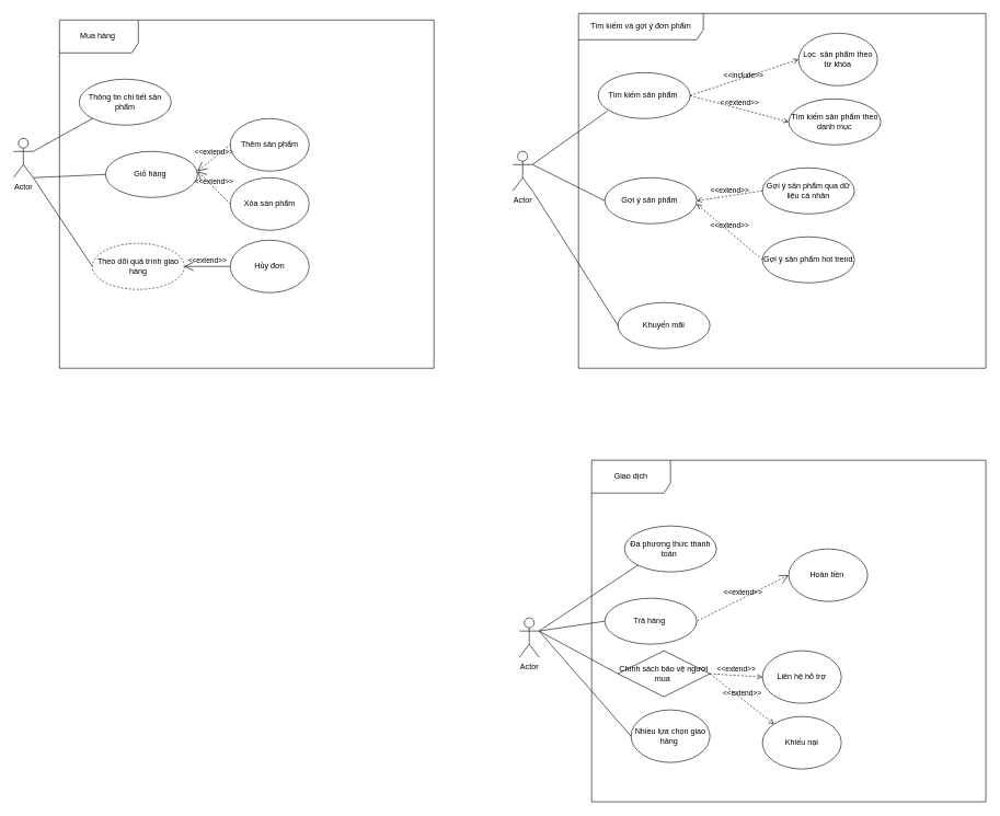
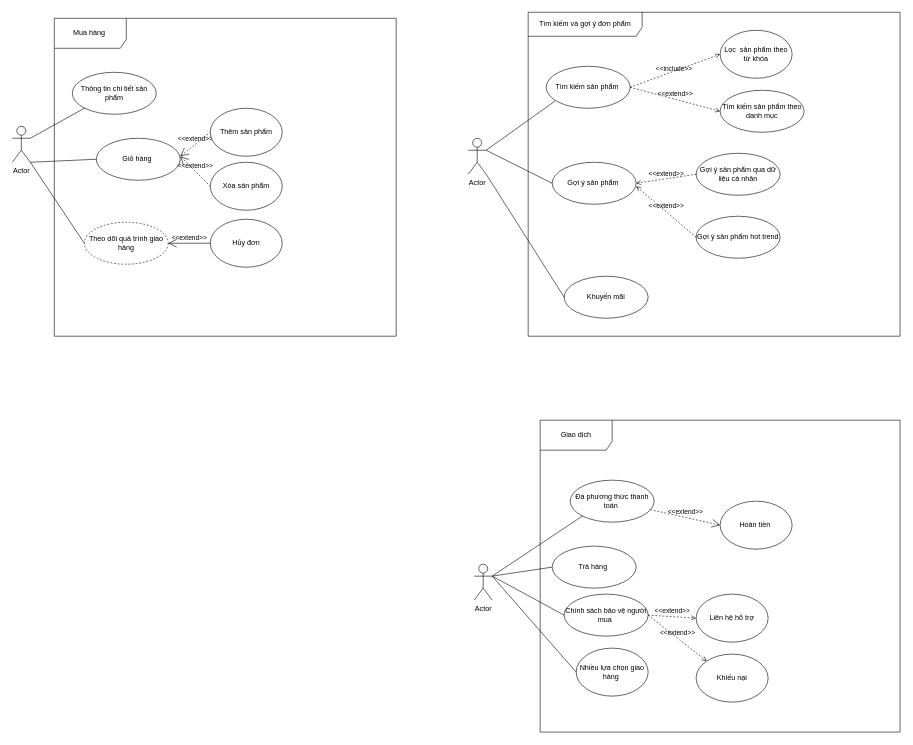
  <mxCell id="0" />
  <mxCell id="1" parent="0" />
  <mxCell id="2" value="Actor" style="shape=umlActor;verticalLabelPosition=bottom;verticalAlign=top;html=1;" parent="1" vertex="1"><mxGeometry x="780" y="230" width="30" height="60" as="geometry" /></mxCell>
  <mxCell id="3" value="Tìm kiếm sản phẩm&amp;nbsp;" style="ellipse;whiteSpace=wrap;html=1;" parent="1" vertex="1"><mxGeometry x="910" y="110" width="140" height="70" as="geometry" /></mxCell>
  <mxCell id="4" value="Tìm kiếm sản phẩm theo danh mục" style="ellipse;whiteSpace=wrap;html=1;" parent="1" vertex="1"><mxGeometry x="1200" y="150" width="140" height="70" as="geometry" /></mxCell>
  <mxCell id="5" value="Gợi ý sản phẩm&amp;nbsp;" style="ellipse;whiteSpace=wrap;html=1;" parent="1" vertex="1"><mxGeometry x="920" y="270" width="140" height="70" as="geometry" /></mxCell>
  <mxCell id="6" value="Khuyến mãi" style="ellipse;whiteSpace=wrap;html=1;" parent="1" vertex="1"><mxGeometry x="940" y="460" width="140" height="70" as="geometry" /></mxCell>
  <mxCell id="7" value="Gợi ý sản phẩm qua dữ liệu cá nhân" style="ellipse;whiteSpace=wrap;html=1;" parent="1" vertex="1"><mxGeometry x="1160" y="255" width="140" height="70" as="geometry" /></mxCell>
  <mxCell id="8" value="Gợi ý sản phẩm hot trend" style="ellipse;whiteSpace=wrap;html=1;" parent="1" vertex="1"><mxGeometry x="1160" y="360" width="140" height="70" as="geometry" /></mxCell>
  <mxCell id="9" value="Tìm kiếm và gợi ý đơn phẩm" style="shape=umlFrame;whiteSpace=wrap;html=1;pointerEvents=0;width=190;height=40;" parent="1" vertex="1"><mxGeometry x="880" y="20" width="620" height="540" as="geometry" /></mxCell>
  <mxCell id="10" value="" style="endArrow=none;html=1;rounded=0;exitX=1;exitY=0.333;exitDx=0;exitDy=0;exitPerimeter=0;entryX=0.105;entryY=0.829;entryDx=0;entryDy=0;entryPerimeter=0;" parent="1" source="2" target="3" edge="1"><mxGeometry relative="1" as="geometry"><mxPoint x="1070" y="210" as="sourcePoint" /><mxPoint x="1230" y="210" as="targetPoint" /></mxGeometry></mxCell>
  <mxCell id="11" value="" style="endArrow=none;html=1;rounded=0;exitX=1;exitY=0.333;exitDx=0;exitDy=0;exitPerimeter=0;entryX=0;entryY=0.5;entryDx=0;entryDy=0;" parent="1" source="2" target="5" edge="1"><mxGeometry relative="1" as="geometry"><mxPoint x="1070" y="210" as="sourcePoint" /><mxPoint x="1230" y="210" as="targetPoint" /></mxGeometry></mxCell>
  <mxCell id="12" value="" style="endArrow=none;html=1;rounded=0;exitX=1;exitY=1;exitDx=0;exitDy=0;exitPerimeter=0;entryX=0;entryY=0.5;entryDx=0;entryDy=0;" parent="1" source="2" target="6" edge="1"><mxGeometry relative="1" as="geometry"><mxPoint x="960" y="260" as="sourcePoint" /><mxPoint x="1230" y="210" as="targetPoint" /></mxGeometry></mxCell>
  <mxCell id="13" value="Mua hàng&amp;nbsp;" style="shape=umlFrame;whiteSpace=wrap;html=1;pointerEvents=0;width=120;height=50;" parent="1" vertex="1"><mxGeometry x="90" y="30" width="570" height="530" as="geometry" /></mxCell>
  <mxCell id="14" value="Thông tin chi tiết sản phẩm" style="ellipse;whiteSpace=wrap;html=1;" parent="1" vertex="1"><mxGeometry x="120" y="120" width="140" height="70" as="geometry" /></mxCell>
  <mxCell id="15" value="Giỏ hàng&amp;nbsp;" style="ellipse;whiteSpace=wrap;html=1;" parent="1" vertex="1"><mxGeometry x="160" y="230" width="140" height="70" as="geometry" /></mxCell>
  <mxCell id="16" value="Theo dõi quá trình giao hàng" style="ellipse;whiteSpace=wrap;html=1;dashed=1;" parent="1" vertex="1"><mxGeometry x="140" y="370" width="140" height="70" as="geometry" /></mxCell>
  <mxCell id="17" value="Actor" style="shape=umlActor;verticalLabelPosition=bottom;verticalAlign=top;html=1;" parent="1" vertex="1"><mxGeometry x="20" y="210" width="30" height="60" as="geometry" /></mxCell>
  <mxCell id="18" value="" style="endArrow=none;html=1;rounded=0;exitX=1;exitY=0.333;exitDx=0;exitDy=0;exitPerimeter=0;entryX=0;entryY=1;entryDx=0;entryDy=0;" parent="1" source="17" target="14" edge="1"><mxGeometry relative="1" as="geometry"><mxPoint x="150" y="180" as="sourcePoint" /><mxPoint x="310" y="180" as="targetPoint" /></mxGeometry></mxCell>
  <mxCell id="19" value="" style="endArrow=none;html=1;rounded=0;exitX=1;exitY=1;exitDx=0;exitDy=0;exitPerimeter=0;entryX=0;entryY=0.5;entryDx=0;entryDy=0;" parent="1" source="17" target="15" edge="1"><mxGeometry relative="1" as="geometry"><mxPoint x="150" y="180" as="sourcePoint" /><mxPoint x="310" y="180" as="targetPoint" /></mxGeometry></mxCell>
  <mxCell id="20" value="" style="endArrow=none;html=1;rounded=0;exitX=1;exitY=1;exitDx=0;exitDy=0;exitPerimeter=0;entryX=0;entryY=0.5;entryDx=0;entryDy=0;" parent="1" source="17" target="16" edge="1"><mxGeometry relative="1" as="geometry"><mxPoint x="150" y="180" as="sourcePoint" /><mxPoint x="310" y="180" as="targetPoint" /></mxGeometry></mxCell>
  <mxCell id="21" value="&amp;lt;&amp;lt;include&amp;gt;&amp;gt;" style="html=1;verticalAlign=bottom;labelBackgroundColor=none;endArrow=open;endFill=0;dashed=1;rounded=0;entryX=0;entryY=0.5;entryDx=0;entryDy=0;exitX=1;exitY=0.5;exitDx=0;exitDy=0;" parent="1" source="3" target="22" edge="1"><mxGeometry x="-0.044" y="-6" width="160" relative="1" as="geometry"><mxPoint x="1050" y="130" as="sourcePoint" /><mxPoint x="1050" y="145" as="targetPoint" /><mxPoint as="offset" /></mxGeometry></mxCell>
- <mxCell id="22" value="Lọc&amp;nbsp; sản phẩm theo từ khóa" style="ellipse;whiteSpace=wrap;html=1;" parent="1" vertex="1"><mxGeometry x="1215" y="50" width="120" height="80" as="geometry" /></mxCell>
+ <mxCell id="22" value="Lọc&amp;nbsp; sản phẩm theo từ khóa" style="ellipse;whiteSpace=wrap;html=1;" parent="1" vertex="1"><mxGeometry x="1200" y="50" width="120" height="80" as="geometry" /></mxCell>
  <mxCell id="23" value="&amp;lt;&amp;lt;extend&amp;gt;&amp;gt;" style="html=1;verticalAlign=bottom;labelBackgroundColor=none;endArrow=open;endFill=0;dashed=1;rounded=0;exitX=0;exitY=0.5;exitDx=0;exitDy=0;entryX=1;entryY=0.5;entryDx=0;entryDy=0;" parent="1" source="7" target="5" edge="1"><mxGeometry width="160" relative="1" as="geometry"><mxPoint x="1180" y="270" as="sourcePoint" /><mxPoint x="1340" y="270" as="targetPoint" /></mxGeometry></mxCell>
  <mxCell id="24" value="&amp;lt;&amp;lt;extend&amp;gt;&amp;gt;" style="html=1;verticalAlign=bottom;labelBackgroundColor=none;endArrow=open;endFill=0;dashed=1;rounded=0;exitX=0;exitY=0.5;exitDx=0;exitDy=0;" parent="1" source="8" edge="1"><mxGeometry width="160" relative="1" as="geometry"><mxPoint x="1200" y="310" as="sourcePoint" /><mxPoint x="1060" y="310" as="targetPoint" /></mxGeometry></mxCell>
  <mxCell id="25" value="&amp;lt;&amp;lt;extend&amp;gt;&amp;gt;" style="html=1;verticalAlign=bottom;labelBackgroundColor=none;endArrow=open;endFill=0;dashed=1;rounded=0;exitX=1;exitY=0.5;exitDx=0;exitDy=0;entryX=0;entryY=0.5;entryDx=0;entryDy=0;" parent="1" source="3" target="4" edge="1"><mxGeometry width="160" relative="1" as="geometry"><mxPoint x="1170" y="300" as="sourcePoint" /><mxPoint x="1070" y="315" as="targetPoint" /></mxGeometry></mxCell>
  <mxCell id="26" value="&amp;lt;&amp;lt;extend&amp;gt;&amp;gt;" style="edgeStyle=none;html=1;startArrow=open;endArrow=none;startSize=12;verticalAlign=bottom;dashed=1;labelBackgroundColor=none;rounded=0;entryX=0;entryY=0.5;entryDx=0;entryDy=0;" parent="1" target="29" edge="1"><mxGeometry width="160" relative="1" as="geometry"><mxPoint x="300" y="260" as="sourcePoint" /><mxPoint x="460" y="260" as="targetPoint" /></mxGeometry></mxCell>
  <mxCell id="27" value="&amp;lt;&amp;lt;extend&amp;gt;&amp;gt;" style="edgeStyle=none;html=1;startArrow=open;endArrow=none;startSize=12;verticalAlign=bottom;dashed=1;labelBackgroundColor=none;rounded=0;entryX=0;entryY=0.5;entryDx=0;entryDy=0;" parent="1" target="28" edge="1"><mxGeometry width="160" relative="1" as="geometry"><mxPoint x="300" y="260" as="sourcePoint" /><mxPoint x="460" y="260" as="targetPoint" /></mxGeometry></mxCell>
  <mxCell id="28" value="Thêm sản phẩm" style="ellipse;whiteSpace=wrap;html=1;" parent="1" vertex="1"><mxGeometry x="350" y="180" width="120" height="80" as="geometry" /></mxCell>
  <mxCell id="29" value="Xóa sán phẩm" style="ellipse;whiteSpace=wrap;html=1;" parent="1" vertex="1"><mxGeometry x="350" y="270" width="120" height="80" as="geometry" /></mxCell>
  <mxCell id="30" value="Hủy đơn" style="ellipse;whiteSpace=wrap;html=1;" parent="1" vertex="1"><mxGeometry x="350" y="365" width="120" height="80" as="geometry" /></mxCell>
  <mxCell id="31" value="&amp;lt;&amp;lt;extend&amp;gt;&amp;gt;" style="edgeStyle=none;html=1;startArrow=open;endArrow=none;startSize=12;verticalAlign=bottom;dashed=0;labelBackgroundColor=none;rounded=0;exitX=1;exitY=0.5;exitDx=0;exitDy=0;entryX=0;entryY=0.5;entryDx=0;entryDy=0;" parent="1" source="16" target="30" edge="1"><mxGeometry width="160" relative="1" as="geometry"><mxPoint x="300" y="260" as="sourcePoint" /><mxPoint x="460" y="260" as="targetPoint" /></mxGeometry></mxCell>
  <mxCell id="32" value="Giao dịch" style="shape=umlFrame;whiteSpace=wrap;html=1;pointerEvents=0;width=120;height=50;" parent="1" vertex="1"><mxGeometry x="900" y="700" width="600" height="520" as="geometry" /></mxCell>
  <mxCell id="33" value="Đa phương thức thanh toán&amp;nbsp;" style="ellipse;whiteSpace=wrap;html=1;" parent="1" vertex="1"><mxGeometry x="950" y="800" width="140" height="70" as="geometry" /></mxCell>
- <mxCell id="34" value="Chính sách bảo vệ người mua&amp;nbsp;" style="rhombus;whiteSpace=wrap;html=1;" parent="1" vertex="1"><mxGeometry x="940" y="990" width="140" height="70" as="geometry" /></mxCell>
+ <mxCell id="34" value="Chính sách bảo vệ người mua&amp;nbsp;" style="ellipse;whiteSpace=wrap;html=1;" parent="1" vertex="1"><mxGeometry x="940" y="990" width="140" height="70" as="geometry" /></mxCell>
  <mxCell id="35" value="" style="endArrow=none;html=1;rounded=0;exitX=1;exitY=0.333;exitDx=0;exitDy=0;exitPerimeter=0;entryX=0;entryY=1;entryDx=0;entryDy=0;" parent="1" source="38" target="33" edge="1"><mxGeometry relative="1" as="geometry"><mxPoint x="860" y="900" as="sourcePoint" /><mxPoint x="1120" y="850" as="targetPoint" /></mxGeometry></mxCell>
  <mxCell id="36" value="" style="endArrow=none;html=1;rounded=0;exitX=1;exitY=0.333;exitDx=0;exitDy=0;exitPerimeter=0;entryX=0;entryY=0.5;entryDx=0;entryDy=0;" parent="1" source="38" target="43" edge="1"><mxGeometry relative="1" as="geometry"><mxPoint x="860" y="940" as="sourcePoint" /><mxPoint x="1120" y="850" as="targetPoint" /></mxGeometry></mxCell>
  <mxCell id="37" value="" style="endArrow=none;html=1;rounded=0;entryX=0;entryY=0.5;entryDx=0;entryDy=0;exitX=1;exitY=0.333;exitDx=0;exitDy=0;exitPerimeter=0;" parent="1" source="38" target="34" edge="1"><mxGeometry relative="1" as="geometry"><mxPoint x="860" y="940" as="sourcePoint" /><mxPoint x="1120" y="850" as="targetPoint" /></mxGeometry></mxCell>
  <mxCell id="38" value="Actor" style="shape=umlActor;verticalLabelPosition=bottom;verticalAlign=top;html=1;outlineConnect=0;" parent="1" vertex="1"><mxGeometry x="790" y="940" width="30" height="60" as="geometry" /></mxCell>
  <mxCell id="39" value="Nhiều lựa chọn giao hàng&amp;nbsp;" style="ellipse;whiteSpace=wrap;html=1;" parent="1" vertex="1"><mxGeometry x="960" y="1080" width="120" height="80" as="geometry" /></mxCell>
  <mxCell id="40" value="" style="endArrow=none;html=1;rounded=0;exitX=1;exitY=0.333;exitDx=0;exitDy=0;exitPerimeter=0;entryX=0;entryY=0.5;entryDx=0;entryDy=0;" parent="1" source="38" target="39" edge="1"><mxGeometry relative="1" as="geometry"><mxPoint x="830" y="970" as="sourcePoint" /><mxPoint x="940" y="925" as="targetPoint" /></mxGeometry></mxCell>
  <mxCell id="41" value="Hoàn tiền&amp;nbsp;" style="ellipse;whiteSpace=wrap;html=1;" parent="1" vertex="1"><mxGeometry x="1200" y="835" width="120" height="80" as="geometry" /></mxCell>
- <mxCell id="42" value="&amp;lt;&amp;lt;extend&amp;gt;&amp;gt;" style="edgeStyle=none;html=1;startArrow=open;endArrow=none;startSize=12;verticalAlign=bottom;dashed=1;labelBackgroundColor=none;rounded=0;exitX=0;exitY=0.5;exitDx=0;exitDy=0;entryX=1;entryY=0.5;entryDx=0;entryDy=0;" parent="1" source="41" target="43" edge="1"><mxGeometry width="160" relative="1" as="geometry"><mxPoint x="1110" y="1100" as="sourcePoint" /><mxPoint x="1140" y="920" as="targetPoint" /></mxGeometry></mxCell>
+ <mxCell id="42" value="&amp;lt;&amp;lt;extend&amp;gt;&amp;gt;" style="edgeStyle=none;html=1;startArrow=open;endArrow=none;startSize=12;verticalAlign=bottom;dashed=1;labelBackgroundColor=none;rounded=0;exitX=0;exitY=0.5;exitDx=0;exitDy=0;" parent="1" source="41" target="33" edge="1"><mxGeometry width="160" relative="1" as="geometry"><mxPoint x="1110" y="1100" as="sourcePoint" /><mxPoint x="1140" y="920" as="targetPoint" /></mxGeometry></mxCell>
  <mxCell id="43" value="Trả hàng&amp;nbsp;" style="ellipse;whiteSpace=wrap;html=1;" parent="1" vertex="1"><mxGeometry x="920" y="910" width="140" height="70" as="geometry" /></mxCell>
  <mxCell id="44" value="Liên hệ hỗ trợ" style="ellipse;whiteSpace=wrap;html=1;" parent="1" vertex="1"><mxGeometry x="1160" y="990" width="120" height="80" as="geometry" /></mxCell>
  <mxCell id="45" value="&amp;lt;&amp;lt;extend&amp;gt;&amp;gt;" style="html=1;verticalAlign=bottom;labelBackgroundColor=none;endArrow=open;endFill=0;dashed=1;rounded=0;exitX=1;exitY=0.5;exitDx=0;exitDy=0;entryX=0;entryY=0.5;entryDx=0;entryDy=0;" parent="1" source="34" target="44" edge="1"><mxGeometry width="160" relative="1" as="geometry"><mxPoint x="1130" y="980" as="sourcePoint" /><mxPoint x="1290" y="980" as="targetPoint" /></mxGeometry></mxCell>
  <mxCell id="46" value="Khiếu nại" style="ellipse;whiteSpace=wrap;html=1;" parent="1" vertex="1"><mxGeometry x="1160" y="1090" width="120" height="80" as="geometry" /></mxCell>
  <mxCell id="47" value="&amp;lt;&amp;lt;extend&amp;gt;&amp;gt;" style="html=1;verticalAlign=bottom;labelBackgroundColor=none;endArrow=open;endFill=0;dashed=1;rounded=0;exitX=1;exitY=0.5;exitDx=0;exitDy=0;entryX=0;entryY=0;entryDx=0;entryDy=0;" parent="1" source="34" target="46" edge="1"><mxGeometry width="160" relative="1" as="geometry"><mxPoint x="1130" y="980" as="sourcePoint" /><mxPoint x="1290" y="980" as="targetPoint" /></mxGeometry></mxCell>
